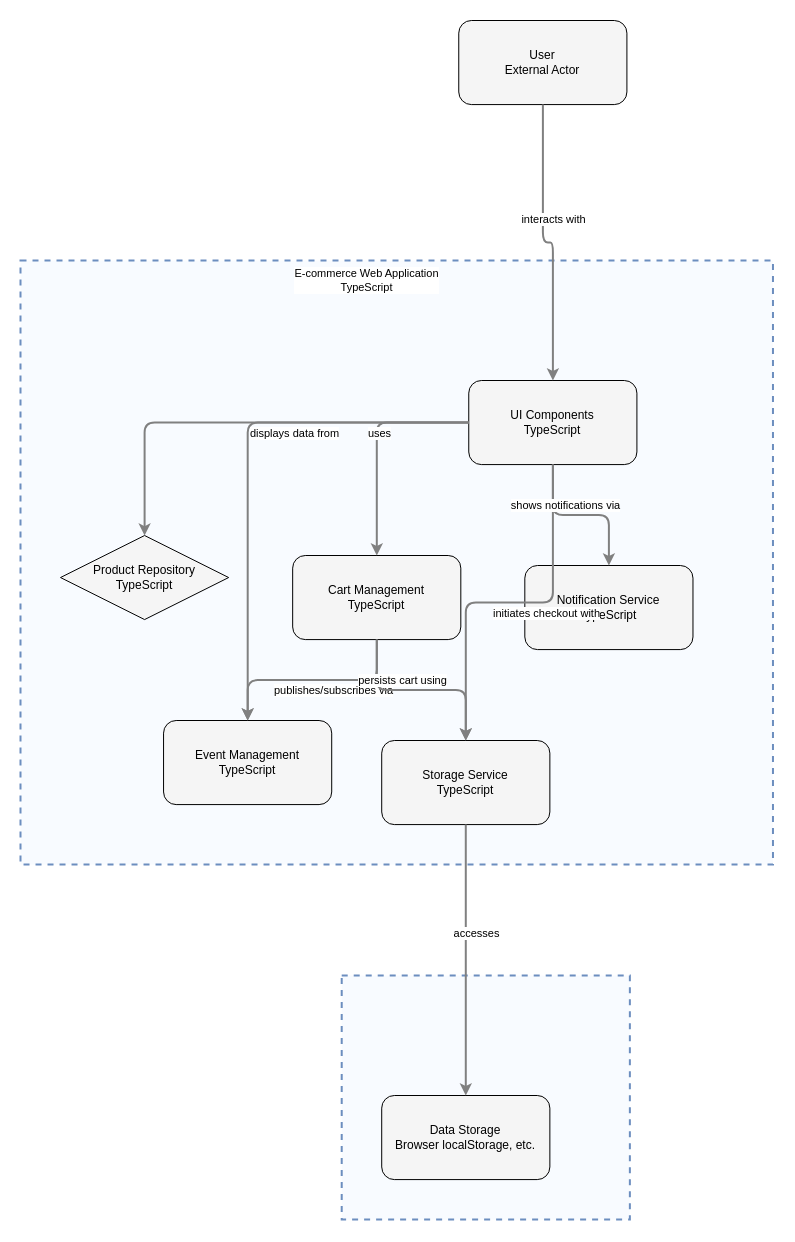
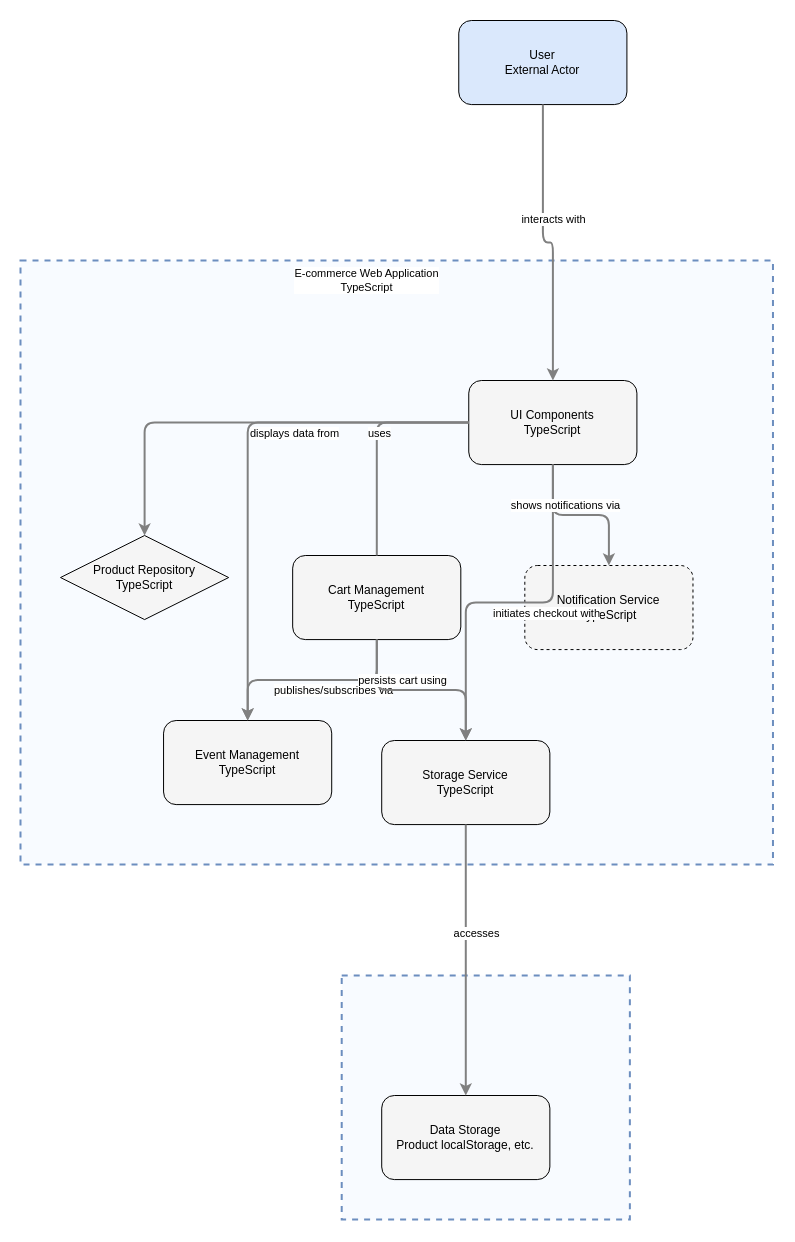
  <mxCell id="0" />
  <mxCell id="1" parent="0" />
  <mxCell id="2" value="" style="html=1;whiteSpace=wrap;container=1;fillColor=#dae8fc;strokeColor=#6c8ebf;dashed=1;fillOpacity=20;strokeWidth=2;containerType=none;recursiveResize=0;movable=1;resizable=1;autosize=0;dropTarget=0" parent="1" vertex="1"><mxGeometry x="341.21" y="975" width="288.158" height="244.079" as="geometry" /></mxCell>
- <mxCell id="3" value="Data Storage&lt;br&gt;Browser localStorage, etc." style="rounded=1;whiteSpace=wrap;html=1;fillColor=#f5f5f5" parent="2" vertex="1"><mxGeometry x="40" y="120" width="168.158" height="84.079" as="geometry" /></mxCell>
+ <mxCell id="3" value="Data Storage&lt;br&gt;Product localStorage, etc." style="rounded=1;whiteSpace=wrap;html=1;fillColor=#f5f5f5" parent="2" vertex="1"><mxGeometry x="40" y="120" width="168.158" height="84.079" as="geometry" /></mxCell>
  <mxCell id="4" value="" style="html=1;whiteSpace=wrap;container=1;fillColor=#dae8fc;strokeColor=#6c8ebf;dashed=1;fillOpacity=20;strokeWidth=2;containerType=none;recursiveResize=0;movable=1;resizable=1;autosize=0;dropTarget=0" parent="1" vertex="1"><mxGeometry x="20" y="260" width="752.473" height="604.079" as="geometry" /></mxCell>
  <mxCell id="5" value="UI Components&lt;br&gt;TypeScript" style="rounded=1;whiteSpace=wrap;html=1;fillColor=#f5f5f5" parent="4" vertex="1"><mxGeometry x="448.263" y="120" width="168.158" height="84.079" as="geometry" /></mxCell>
  <mxCell id="6" value="Cart Management&lt;br&gt;TypeScript" style="rounded=1;whiteSpace=wrap;html=1;fillColor=#f5f5f5" parent="4" vertex="1"><mxGeometry x="272.158" y="295" width="168.158" height="84.079" as="geometry" /></mxCell>
  <mxCell id="7" value="Event Management&lt;br&gt;TypeScript" style="rounded=1;whiteSpace=wrap;html=1;fillColor=#f5f5f5" parent="4" vertex="1"><mxGeometry x="143.053" y="460" width="168.158" height="84.079" as="geometry" /></mxCell>
  <mxCell id="8" value="Storage Service&lt;br&gt;TypeScript" style="rounded=1;whiteSpace=wrap;html=1;fillColor=#f5f5f5" parent="4" vertex="1"><mxGeometry x="361.21" y="480" width="168.158" height="84.079" as="geometry" /></mxCell>
- <mxCell id="9" value="Notification Service&lt;br&gt;TypeScript" style="rounded=1;whiteSpace=wrap;html=1;fillColor=#f5f5f5" parent="4" vertex="1"><mxGeometry x="504.316" y="305" width="168.158" height="84.079" as="geometry" /></mxCell>
+ <mxCell id="9" value="Notification Service&lt;br&gt;TypeScript" style="rounded=1;whiteSpace=wrap;html=1;fillColor=#f5f5f5;dashed=1;" parent="4" vertex="1"><mxGeometry x="504.316" y="305" width="168.158" height="84.079" as="geometry" /></mxCell>
  <mxCell id="10" value="Product Repository&lt;br&gt;TypeScript" style="rhombus;whiteSpace=wrap;html=1;fillColor=#f5f5f5;" parent="4" vertex="1"><mxGeometry x="40" y="275" width="168.158" height="84.079" as="geometry" /></mxCell>
  <mxCell id="11" value="E-commerce Web Application&lt;br&gt;TypeScript" style="edgeLabel;html=1;align=center;verticalAlign=middle;resizable=0;labelBackgroundColor=white;spacing=5" parent="1" vertex="1"><mxGeometry x="28" y="268" width="676.473" height="24" as="geometry" /></mxCell>
- <mxCell id="12" value="User&lt;br&gt;External Actor" style="rounded=1;whiteSpace=wrap;html=1;fillColor=#f5f5f5" parent="1" vertex="1"><mxGeometry x="458.263" y="20" width="168.158" height="84.079" as="geometry" /></mxCell>
+ <mxCell id="12" value="User&lt;br&gt;External Actor" style="rounded=1;whiteSpace=wrap;html=1;fillColor=#dae8fc;" parent="1" vertex="1"><mxGeometry x="458.263" y="20" width="168.158" height="84.079" as="geometry" /></mxCell>
  <mxCell id="13" style="edgeStyle=orthogonalEdgeStyle;rounded=1;orthogonalLoop=1;jettySize=auto;html=1;strokeColor=#808080;strokeWidth=2;jumpStyle=arc;jumpSize=10;spacing=15;labelBackgroundColor=white;labelBorderColor=none" parent="1" source="12" target="5" edge="1"><mxGeometry relative="1" as="geometry" /></mxCell>
  <mxCell id="14" value="interacts with" style="edgeLabel;html=1;align=center;verticalAlign=middle;resizable=0;points=[];" parent="13" vertex="1" connectable="0"><mxGeometry x="-0.2" y="10" relative="1" as="geometry"><mxPoint as="offset" /></mxGeometry></mxCell>
- <mxCell id="15" style="edgeStyle=orthogonalEdgeStyle;rounded=1;orthogonalLoop=1;jettySize=auto;html=1;strokeColor=#808080;strokeWidth=2;jumpStyle=arc;jumpSize=10;spacing=15;labelBackgroundColor=white;labelBorderColor=none" parent="1" source="5" target="6" edge="1"><mxGeometry relative="1" as="geometry" /></mxCell>
+ <mxCell id="15" style="edgeStyle=orthogonalEdgeStyle;rounded=1;orthogonalLoop=1;jettySize=auto;html=1;strokeColor=#808080;strokeWidth=2;jumpStyle=arc;jumpSize=10;spacing=15;labelBackgroundColor=white;labelBorderColor=none;endArrow=none;" parent="1" source="5" target="6" edge="1"><mxGeometry relative="1" as="geometry" /></mxCell>
  <mxCell id="16" value="uses" style="edgeLabel;html=1;align=center;verticalAlign=middle;resizable=0;points=[];" parent="15" vertex="1" connectable="0"><mxGeometry x="-0.2" y="10" relative="1" as="geometry"><mxPoint as="offset" /></mxGeometry></mxCell>
  <mxCell id="17" style="edgeStyle=orthogonalEdgeStyle;rounded=1;orthogonalLoop=1;jettySize=auto;html=1;strokeColor=#808080;strokeWidth=2;jumpStyle=arc;jumpSize=10;spacing=15;labelBackgroundColor=white;labelBorderColor=none" parent="1" source="5" target="7" edge="1"><mxGeometry relative="1" as="geometry" /></mxCell>
  <mxCell id="18" value="uses" style="edgeLabel;html=1;align=center;verticalAlign=middle;resizable=0;points=[];" parent="17" vertex="1" connectable="0"><mxGeometry x="-0.2" y="10" relative="1" as="geometry"><mxPoint as="offset" /></mxGeometry></mxCell>
  <mxCell id="19" style="edgeStyle=orthogonalEdgeStyle;rounded=1;orthogonalLoop=1;jettySize=auto;html=1;strokeColor=#808080;strokeWidth=2;jumpStyle=arc;jumpSize=10;spacing=15;labelBackgroundColor=white;labelBorderColor=none" parent="1" source="5" target="8" edge="1"><mxGeometry relative="1" as="geometry" /></mxCell>
  <mxCell id="20" value="initiates checkout with" style="edgeLabel;html=1;align=center;verticalAlign=middle;resizable=0;points=[];" parent="19" vertex="1" connectable="0"><mxGeometry x="-0.2" y="10" relative="1" as="geometry"><mxPoint as="offset" /></mxGeometry></mxCell>
  <mxCell id="21" style="edgeStyle=orthogonalEdgeStyle;rounded=1;orthogonalLoop=1;jettySize=auto;html=1;strokeColor=#808080;strokeWidth=2;jumpStyle=arc;jumpSize=10;spacing=15;labelBackgroundColor=white;labelBorderColor=none" parent="1" source="5" target="9" edge="1"><mxGeometry relative="1" as="geometry" /></mxCell>
  <mxCell id="22" value="shows notifications via" style="edgeLabel;html=1;align=center;verticalAlign=middle;resizable=0;points=[];" parent="21" vertex="1" connectable="0"><mxGeometry x="-0.2" y="10" relative="1" as="geometry"><mxPoint as="offset" /></mxGeometry></mxCell>
  <mxCell id="23" style="edgeStyle=orthogonalEdgeStyle;rounded=1;orthogonalLoop=1;jettySize=auto;html=1;strokeColor=#808080;strokeWidth=2;jumpStyle=arc;jumpSize=10;spacing=15;labelBackgroundColor=white;labelBorderColor=none" parent="1" source="5" target="10" edge="1"><mxGeometry relative="1" as="geometry" /></mxCell>
  <mxCell id="24" value="displays data from" style="edgeLabel;html=1;align=center;verticalAlign=middle;resizable=0;points=[];" parent="23" vertex="1" connectable="0"><mxGeometry x="-0.2" y="10" relative="1" as="geometry"><mxPoint as="offset" /></mxGeometry></mxCell>
  <mxCell id="25" style="edgeStyle=orthogonalEdgeStyle;rounded=1;orthogonalLoop=1;jettySize=auto;html=1;strokeColor=#808080;strokeWidth=2;jumpStyle=arc;jumpSize=10;spacing=15;labelBackgroundColor=white;labelBorderColor=none" parent="1" source="6" target="7" edge="1"><mxGeometry relative="1" as="geometry" /></mxCell>
  <mxCell id="26" value="publishes/subscribes via" style="edgeLabel;html=1;align=center;verticalAlign=middle;resizable=0;points=[];" parent="25" vertex="1" connectable="0"><mxGeometry x="-0.2" y="10" relative="1" as="geometry"><mxPoint as="offset" /></mxGeometry></mxCell>
  <mxCell id="27" style="edgeStyle=orthogonalEdgeStyle;rounded=1;orthogonalLoop=1;jettySize=auto;html=1;strokeColor=#808080;strokeWidth=2;jumpStyle=arc;jumpSize=10;spacing=15;labelBackgroundColor=white;labelBorderColor=none" parent="1" source="6" target="8" edge="1"><mxGeometry relative="1" as="geometry" /></mxCell>
  <mxCell id="28" value="persists cart using" style="edgeLabel;html=1;align=center;verticalAlign=middle;resizable=0;points=[];" parent="27" vertex="1" connectable="0"><mxGeometry x="-0.2" y="10" relative="1" as="geometry"><mxPoint as="offset" /></mxGeometry></mxCell>
  <mxCell id="29" style="edgeStyle=orthogonalEdgeStyle;rounded=1;orthogonalLoop=1;jettySize=auto;html=1;strokeColor=#808080;strokeWidth=2;jumpStyle=arc;jumpSize=10;spacing=15;labelBackgroundColor=white;labelBorderColor=none" parent="1" source="8" target="3" edge="1"><mxGeometry relative="1" as="geometry" /></mxCell>
  <mxCell id="30" value="accesses" style="edgeLabel;html=1;align=center;verticalAlign=middle;resizable=0;points=[];" parent="29" vertex="1" connectable="0"><mxGeometry x="-0.2" y="10" relative="1" as="geometry"><mxPoint as="offset" /></mxGeometry></mxCell>
